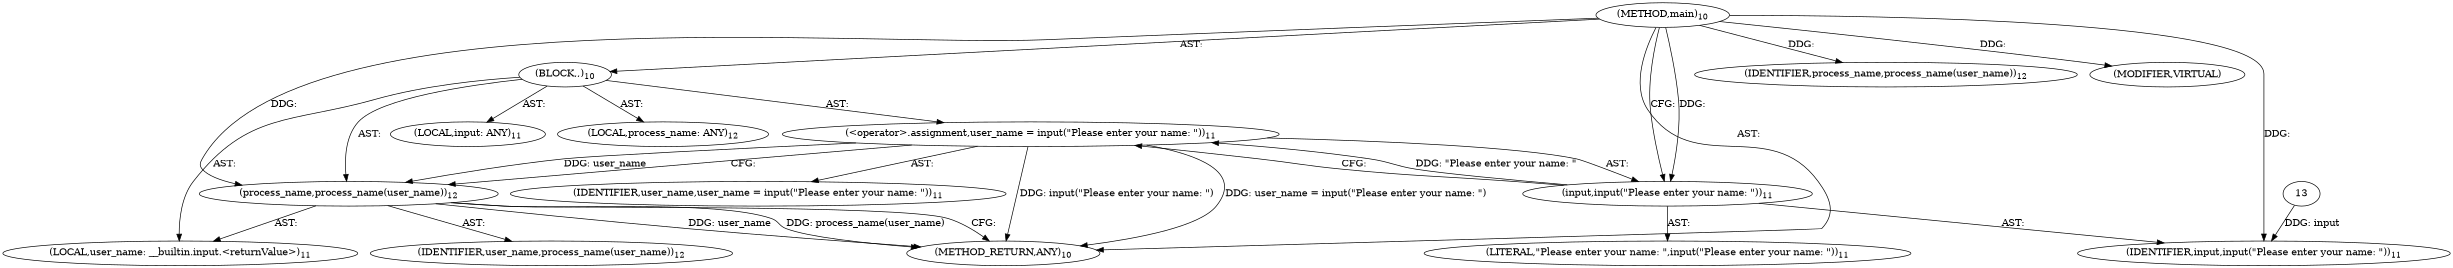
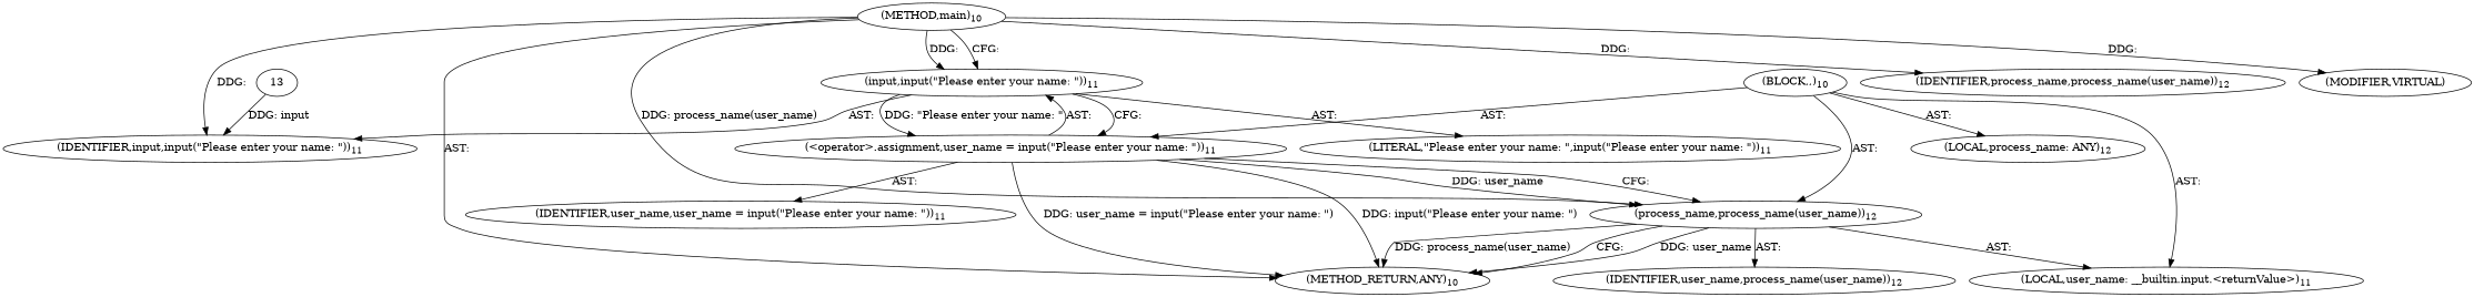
  digraph {
    n1 [label=<(METHOD,main)<SUB>10</SUB>>]
    n2 [label=<(BLOCK,,)<SUB>10</SUB>>]
    n3 [label=<(input,input(&quot;Please enter your name: &quot;))<SUB>11</SUB>>]
    n4 [label=<(IDENTIFIER,input,input(&quot;Please enter your name: &quot;))<SUB>11</SUB>>]
    n5 [label=<(process_name,process_name(user_name))<SUB>12</SUB>>]
    n6 [label=<(IDENTIFIER,process_name,process_name(user_name))<SUB>12</SUB>>]
    n7 [label=<(MODIFIER,VIRTUAL)>]
    n8 [label=<(METHOD_RETURN,ANY)<SUB>10</SUB>>]
    n9 [label=<(&lt;operator&gt;.assignment,user_name = input(&quot;Please enter your name: &quot;))<SUB>11</SUB>>]
-   n10 [label=<(LOCAL,input: ANY)<SUB>11</SUB>>]
    n11 [label=<(LOCAL,user_name: __builtin.input.&lt;returnValue&gt;)<SUB>11</SUB>>]
    n12 [label=<(LOCAL,process_name: ANY)<SUB>12</SUB>>]
    n13 [label=<(LITERAL,&quot;Please enter your name: &quot;,input(&quot;Please enter your name: &quot;))<SUB>11</SUB>>]
    n14 [label=<(IDENTIFIER,user_name,process_name(user_name))<SUB>12</SUB>>]
    n15 [label=<(IDENTIFIER,user_name,user_name = input(&quot;Please enter your name: &quot;))<SUB>11</SUB>>]
    n16 [label=13]
-   n1 -> n2 [label="AST: "]
    n1 -> n3 [label="CFG: "]
    n1 -> n3 [label="DDG: "]
    n1 -> n4 [label="DDG: "]
-   n1 -> n5 [label="DDG: "]
+   n1 -> n5 [label="DDG: process_name(user_name)"]
    n1 -> n6 [label="DDG: "]
    n1 -> n7 [label="DDG: "]
    n1 -> n8 [label="AST: "]
    n2 -> n5 [label="AST: "]
    n2 -> n9 [label="AST: "]
-   n2 -> n10 [label="AST: "]
    n2 -> n11 [label="AST: "]
    n2 -> n12 [label="AST: "]
    n3 -> n4 [label="AST: "]
    n3 -> n9 [label="CFG: "]
    n3 -> n9 [label="DDG: &quot;Please enter your name: &quot;"]
    n3 -> n13 [label="AST: "]
    n5 -> n8 [label="CFG: "]
    n5 -> n8 [label="DDG: user_name"]
    n5 -> n8 [label="DDG: process_name(user_name)"]
    n5 -> n11 [label="AST: "]
    n5 -> n14 [label="AST: "]
    n9 -> n3 [label="AST: "]
    n9 -> n5 [label="CFG: "]
    n9 -> n5 [label="DDG: user_name"]
    n9 -> n8 [label="DDG: input(&quot;Please enter your name: &quot;)"]
    n9 -> n8 [label="DDG: user_name = input(&quot;Please enter your name: &quot;)"]
    n9 -> n15 [label="AST: "]
    n16 -> n4 [label="DDG: input"]
  }
